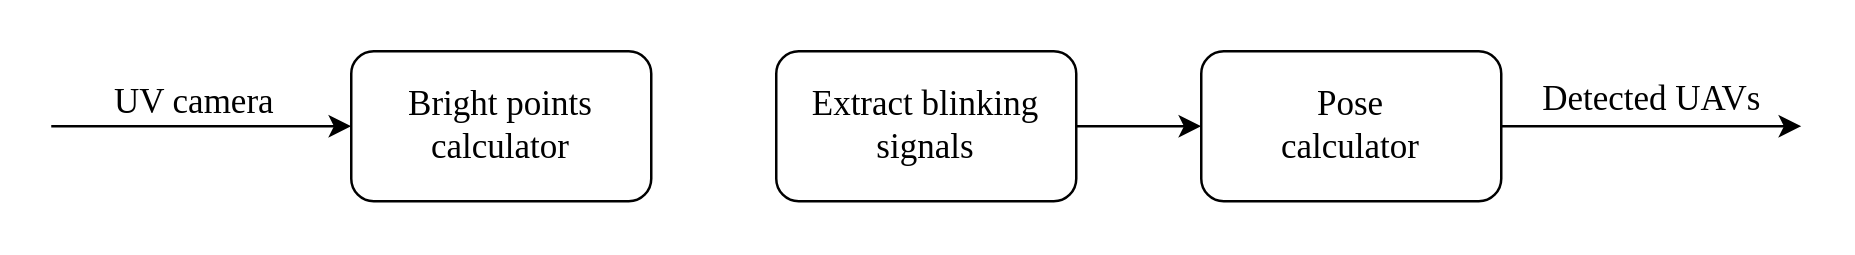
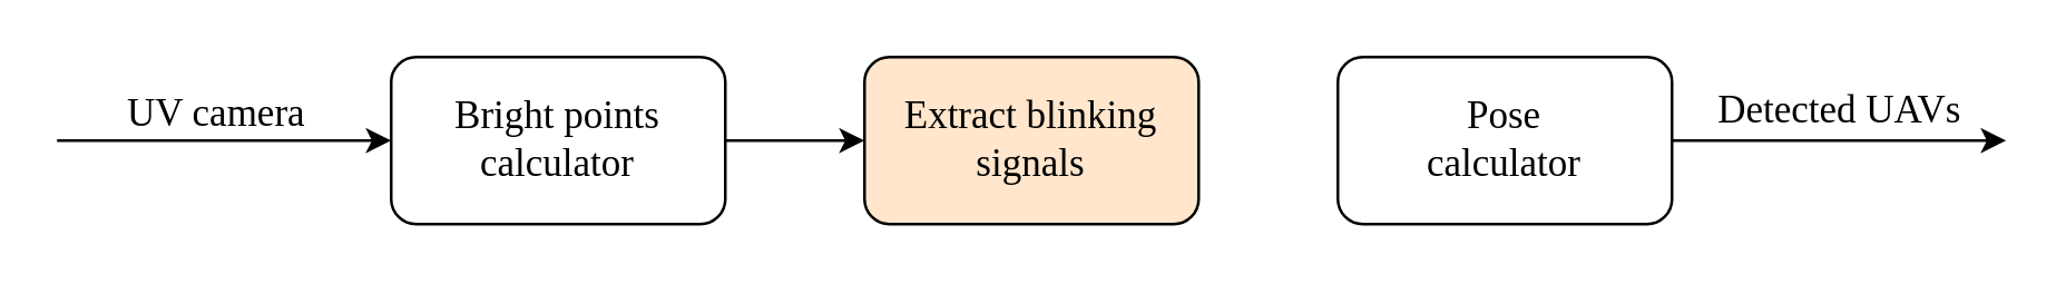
  <mxCell id="0" />
  <mxCell id="1" parent="0" />
  <mxCell id="2" style="edgeStyle=orthogonalEdgeStyle;rounded=0;orthogonalLoop=1;jettySize=auto;html=1;exitX=0;exitY=0.5;exitDx=0;exitDy=0;startArrow=classic;startFill=1;endArrow=none;endFill=0;fontFamily=CMU serif;fontSize=14;" edge="1" parent="1" source="5"><mxGeometry relative="1" as="geometry"><mxPoint x="20" y="50" as="targetPoint" /></mxGeometry></mxCell>
  <mxCell id="3" value="UV camera" style="edgeLabel;html=1;align=center;verticalAlign=middle;resizable=0;points=[];fontFamily=CMU serif;fontSize=14;" vertex="1" connectable="0" parent="2"><mxGeometry x="-0.035" y="-2" relative="1" as="geometry"><mxPoint x="-6" y="-8" as="offset" /></mxGeometry></mxCell>
+ <mxCell id="4" value="" style="edgeStyle=orthogonalEdgeStyle;rounded=0;orthogonalLoop=1;jettySize=auto;html=1;fontFamily=CMU serif;fontSize=14;" edge="1" parent="1" source="5" target="7"><mxGeometry relative="1" as="geometry" /></mxCell>
  <mxCell id="5" value="Bright points &lt;br style=&quot;font-size: 14px;&quot;&gt;calculator" style="rounded=1;whiteSpace=wrap;html=1;fontFamily=CMU serif;fontSize=14;" vertex="1" parent="1"><mxGeometry x="140" y="20" width="120" height="60" as="geometry" /></mxCell>
- <mxCell id="6" value="" style="edgeStyle=orthogonalEdgeStyle;rounded=0;orthogonalLoop=1;jettySize=auto;html=1;fontFamily=CMU serif;fontSize=14;" edge="1" parent="1" source="7" target="9"><mxGeometry relative="1" as="geometry" /></mxCell>
- <mxCell id="7" value="Extract blinking&lt;br style=&quot;font-size: 14px;&quot;&gt;signals" style="rounded=1;whiteSpace=wrap;html=1;fontFamily=CMU serif;fontSize=14;" vertex="1" parent="1"><mxGeometry x="310" y="20" width="120" height="60" as="geometry" /></mxCell>
+ <mxCell id="7" value="Extract blinking&lt;br style=&quot;font-size: 14px;&quot;&gt;signals" style="rounded=1;whiteSpace=wrap;html=1;fontFamily=CMU serif;fontSize=14;fillColor=#ffe6cc;" vertex="1" parent="1"><mxGeometry x="310" y="20" width="120" height="60" as="geometry" /></mxCell>
  <mxCell id="8" value="Detected UAVs" style="edgeStyle=orthogonalEdgeStyle;rounded=0;orthogonalLoop=1;jettySize=auto;html=1;exitX=1;exitY=0.5;exitDx=0;exitDy=0;fontFamily=CMU serif;fontSize=14;" edge="1" parent="1" source="9"><mxGeometry x="-0.006" y="-10" relative="1" as="geometry"><mxPoint x="720" y="50" as="targetPoint" /><mxPoint x="10" y="-10" as="offset" /></mxGeometry></mxCell>
  <mxCell id="9" value="Pose &lt;br style=&quot;font-size: 14px;&quot;&gt;calculator" style="rounded=1;whiteSpace=wrap;html=1;fontFamily=CMU serif;fontSize=14;" vertex="1" parent="1"><mxGeometry x="480" y="20" width="120" height="60" as="geometry" /></mxCell>
